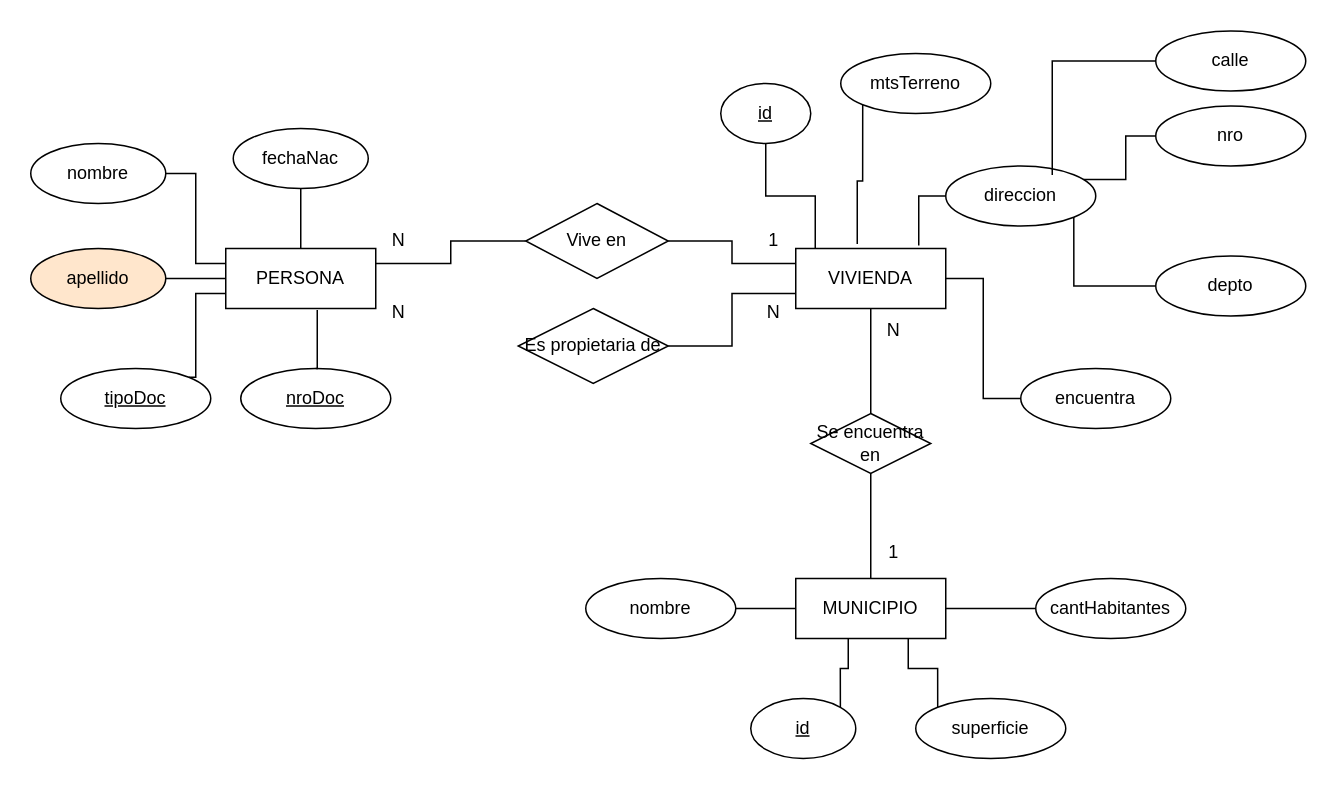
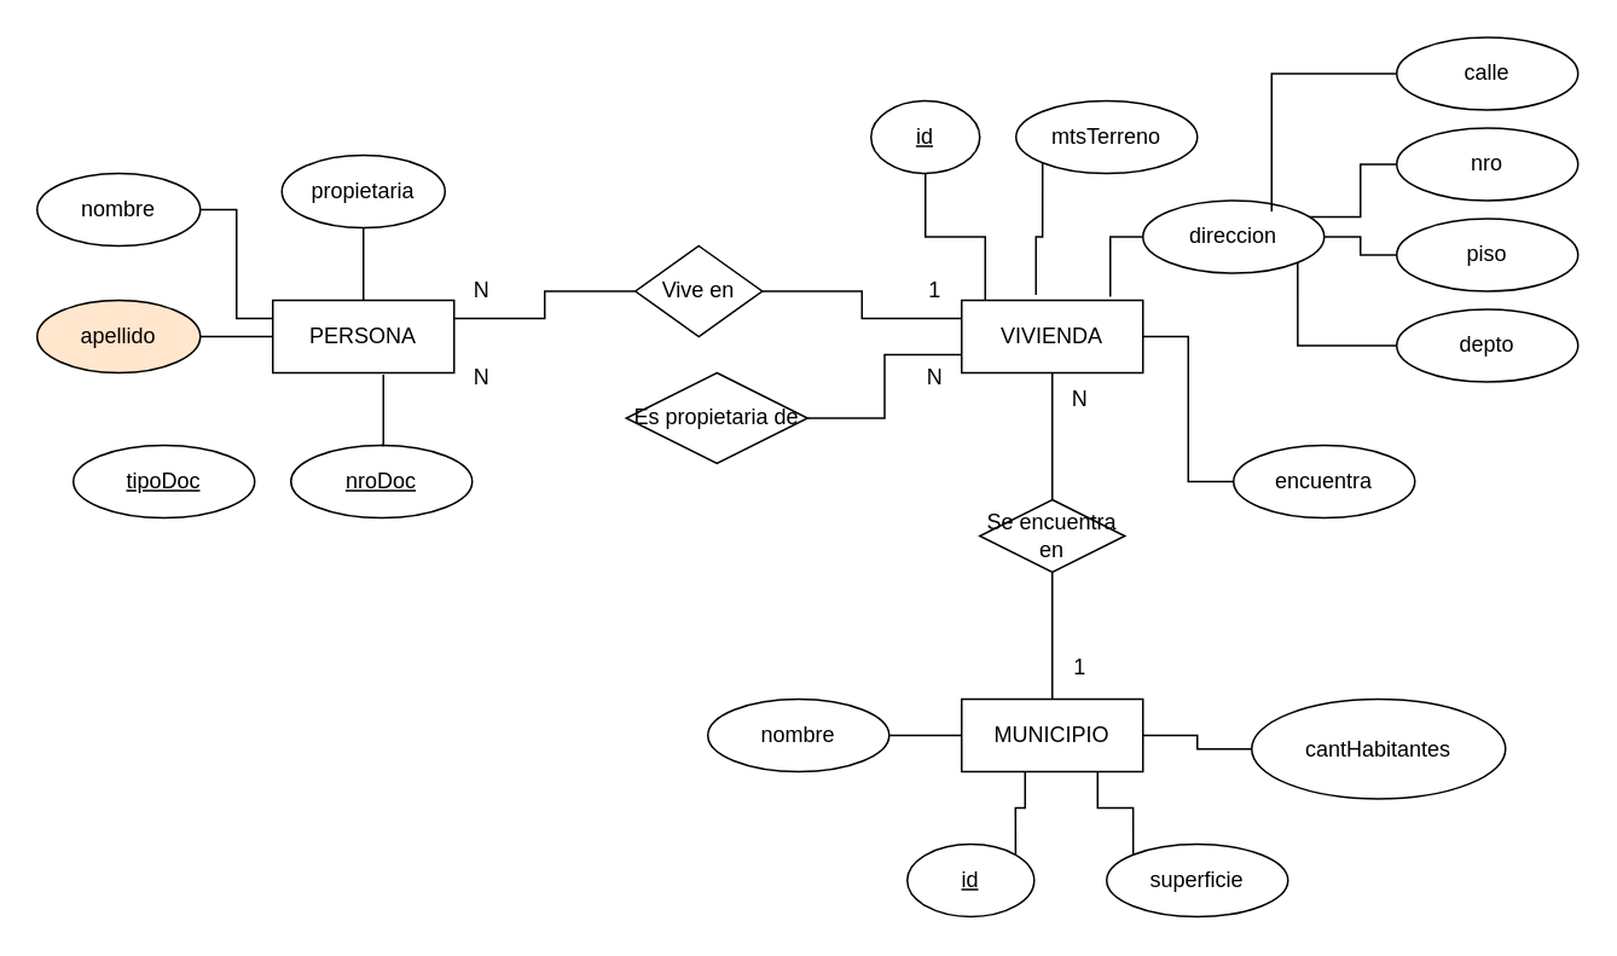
  <mxCell id="0" />
  <mxCell id="1" parent="0" />
  <mxCell id="2" value="PERSONA" style="whiteSpace=wrap;html=1;align=center;" vertex="1" parent="1"><mxGeometry x="150" y="165" width="100" height="40" as="geometry" /></mxCell>
  <mxCell id="3" style="edgeStyle=orthogonalEdgeStyle;rounded=0;orthogonalLoop=1;jettySize=auto;html=1;exitX=0.5;exitY=1;exitDx=0;exitDy=0;entryX=0.5;entryY=0;entryDx=0;entryDy=0;endArrow=none;endFill=0;" edge="1" parent="1" source="4" target="13"><mxGeometry relative="1" as="geometry" /></mxCell>
  <mxCell id="4" value="VIVIENDA" style="whiteSpace=wrap;html=1;align=center;" vertex="1" parent="1"><mxGeometry x="530" y="165" width="100" height="40" as="geometry" /></mxCell>
  <mxCell id="5" style="edgeStyle=orthogonalEdgeStyle;rounded=0;orthogonalLoop=1;jettySize=auto;html=1;exitX=1;exitY=0.5;exitDx=0;exitDy=0;entryX=0;entryY=0.5;entryDx=0;entryDy=0;endArrow=none;endFill=0;" edge="1" parent="1" source="6" target="39"><mxGeometry relative="1" as="geometry" /></mxCell>
  <mxCell id="6" value="MUNICIPIO" style="whiteSpace=wrap;html=1;align=center;" vertex="1" parent="1"><mxGeometry x="530" y="385" width="100" height="40" as="geometry" /></mxCell>
  <mxCell id="7" style="edgeStyle=orthogonalEdgeStyle;rounded=0;orthogonalLoop=1;jettySize=auto;html=1;exitX=0;exitY=0.5;exitDx=0;exitDy=0;entryX=1;entryY=0.25;entryDx=0;entryDy=0;endArrow=none;endFill=0;" edge="1" parent="1" source="9" target="2"><mxGeometry relative="1" as="geometry" /></mxCell>
  <mxCell id="8" style="edgeStyle=orthogonalEdgeStyle;rounded=0;orthogonalLoop=1;jettySize=auto;html=1;exitX=1;exitY=0.5;exitDx=0;exitDy=0;entryX=0;entryY=0.25;entryDx=0;entryDy=0;endArrow=none;endFill=0;" edge="1" parent="1" source="9" target="4"><mxGeometry relative="1" as="geometry" /></mxCell>
- <mxCell id="9" value="Vive en" style="shape=rhombus;perimeter=rhombusPerimeter;whiteSpace=wrap;html=1;align=center;" vertex="1" parent="1"><mxGeometry x="350" y="135" width="95" height="50" as="geometry" /></mxCell>
+ <mxCell id="9" value="Vive en" style="shape=rhombus;perimeter=rhombusPerimeter;whiteSpace=wrap;html=1;align=center;" vertex="1" parent="1"><mxGeometry x="350" y="135" width="70" height="50" as="geometry" /></mxCell>
  <mxCell id="10" style="edgeStyle=orthogonalEdgeStyle;rounded=0;orthogonalLoop=1;jettySize=auto;html=1;exitX=1;exitY=0.5;exitDx=0;exitDy=0;entryX=0;entryY=0.75;entryDx=0;entryDy=0;endArrow=none;endFill=0;" edge="1" parent="1" source="11" target="4"><mxGeometry relative="1" as="geometry" /></mxCell>
  <mxCell id="11" value="Es propietaria de" style="shape=rhombus;perimeter=rhombusPerimeter;whiteSpace=wrap;html=1;align=center;" vertex="1" parent="1"><mxGeometry x="345" y="205" width="100" height="50" as="geometry" /></mxCell>
  <mxCell id="12" style="edgeStyle=orthogonalEdgeStyle;rounded=0;orthogonalLoop=1;jettySize=auto;html=1;exitX=0.5;exitY=1;exitDx=0;exitDy=0;entryX=0.5;entryY=0;entryDx=0;entryDy=0;endArrow=none;endFill=0;" edge="1" parent="1" source="13" target="6"><mxGeometry relative="1" as="geometry" /></mxCell>
  <mxCell id="13" value="Se encuentra en" style="shape=rhombus;perimeter=rhombusPerimeter;whiteSpace=wrap;html=1;align=center;" vertex="1" parent="1"><mxGeometry x="540" y="275" width="80" height="40" as="geometry" /></mxCell>
  <mxCell id="14" style="edgeStyle=orthogonalEdgeStyle;rounded=0;orthogonalLoop=1;jettySize=auto;html=1;exitX=1;exitY=0.5;exitDx=0;exitDy=0;entryX=0;entryY=0.25;entryDx=0;entryDy=0;endArrow=none;endFill=0;" edge="1" parent="1" source="15" target="2"><mxGeometry relative="1" as="geometry" /></mxCell>
  <mxCell id="15" value="nombre" style="ellipse;whiteSpace=wrap;html=1;align=center;" vertex="1" parent="1"><mxGeometry x="20" y="95" width="90" height="40" as="geometry" /></mxCell>
  <mxCell id="16" style="edgeStyle=orthogonalEdgeStyle;rounded=0;orthogonalLoop=1;jettySize=auto;html=1;exitX=1;exitY=0.5;exitDx=0;exitDy=0;entryX=0;entryY=0.5;entryDx=0;entryDy=0;endArrow=none;endFill=0;" edge="1" parent="1" source="17" target="2"><mxGeometry relative="1" as="geometry" /></mxCell>
  <mxCell id="17" value="apellido" style="ellipse;whiteSpace=wrap;html=1;align=center;fillColor=#ffe6cc;" vertex="1" parent="1"><mxGeometry x="20" y="165" width="90" height="40" as="geometry" /></mxCell>
  <mxCell id="18" style="edgeStyle=orthogonalEdgeStyle;rounded=0;orthogonalLoop=1;jettySize=auto;html=1;exitX=0.5;exitY=1;exitDx=0;exitDy=0;entryX=0.5;entryY=0;entryDx=0;entryDy=0;endArrow=none;endFill=0;" edge="1" parent="1" source="19" target="2"><mxGeometry relative="1" as="geometry" /></mxCell>
- <mxCell id="19" value="fechaNac" style="ellipse;whiteSpace=wrap;html=1;align=center;" vertex="1" parent="1"><mxGeometry x="155" y="85" width="90" height="40" as="geometry" /></mxCell>
+ <mxCell id="19" value="propietaria" style="ellipse;whiteSpace=wrap;html=1;align=center;" vertex="1" parent="1"><mxGeometry x="155" y="85" width="90" height="40" as="geometry" /></mxCell>
  <mxCell id="20" value="id" style="ellipse;whiteSpace=wrap;html=1;align=center;fontStyle=4;" vertex="1" parent="1"><mxGeometry x="480" width="60" height="40" as="geometry" y="55" /></mxCell>
  <mxCell id="21" value="direccion" style="ellipse;whiteSpace=wrap;html=1;align=center;" vertex="1" parent="1"><mxGeometry x="630" y="110" width="100" height="40" as="geometry" /></mxCell>
  <mxCell id="22" value="calle" style="ellipse;whiteSpace=wrap;html=1;align=center;" vertex="1" parent="1"><mxGeometry x="770" y="20" width="100" height="40" as="geometry" /></mxCell>
  <mxCell id="23" value="nro" style="ellipse;whiteSpace=wrap;html=1;align=center;" vertex="1" parent="1"><mxGeometry x="770" y="70" width="100" height="40" as="geometry" /></mxCell>
+ <mxCell id="24" style="edgeStyle=orthogonalEdgeStyle;rounded=0;orthogonalLoop=1;jettySize=auto;html=1;exitX=0;exitY=0.5;exitDx=0;exitDy=0;entryX=1;entryY=0.5;entryDx=0;entryDy=0;endArrow=none;endFill=0;" edge="1" parent="1" source="25" target="21"><mxGeometry relative="1" as="geometry" /></mxCell>
+ <mxCell id="25" value="piso" style="ellipse;whiteSpace=wrap;html=1;align=center;" vertex="1" parent="1"><mxGeometry x="770" y="120" width="100" height="40" as="geometry" /></mxCell>
  <mxCell id="26" style="edgeStyle=orthogonalEdgeStyle;rounded=0;orthogonalLoop=1;jettySize=auto;html=1;exitX=0;exitY=0.5;exitDx=0;exitDy=0;entryX=1;entryY=1;entryDx=0;entryDy=0;endArrow=none;endFill=0;" edge="1" parent="1" source="27" target="21"><mxGeometry relative="1" as="geometry" /></mxCell>
  <mxCell id="27" value="depto" style="ellipse;whiteSpace=wrap;html=1;align=center;" vertex="1" parent="1"><mxGeometry x="770" y="170" width="100" height="40" as="geometry" /></mxCell>
- <mxCell id="28" value="mtsTerreno" style="ellipse;whiteSpace=wrap;html=1;align=center;" vertex="1" parent="1"><mxGeometry x="560" y="35" width="100" height="40" as="geometry" /></mxCell>
+ <mxCell id="28" value="mtsTerreno" style="ellipse;whiteSpace=wrap;html=1;align=center;" vertex="1" parent="1"><mxGeometry x="560" width="100" height="40" as="geometry" y="55" /></mxCell>
  <mxCell id="29" style="edgeStyle=orthogonalEdgeStyle;rounded=0;orthogonalLoop=1;jettySize=auto;html=1;exitX=0;exitY=0.5;exitDx=0;exitDy=0;entryX=1;entryY=0.5;entryDx=0;entryDy=0;endArrow=none;endFill=0;" edge="1" parent="1" source="30" target="4"><mxGeometry relative="1" as="geometry" /></mxCell>
  <mxCell id="30" value="encuentra" style="ellipse;whiteSpace=wrap;html=1;align=center;" vertex="1" parent="1"><mxGeometry x="680" y="245" width="100" height="40" as="geometry" /></mxCell>
  <mxCell id="31" style="edgeStyle=orthogonalEdgeStyle;rounded=0;orthogonalLoop=1;jettySize=auto;html=1;exitX=0.5;exitY=1;exitDx=0;exitDy=0;entryX=0.13;entryY=0;entryDx=0;entryDy=0;entryPerimeter=0;endArrow=none;endFill=0;" edge="1" parent="1" source="20" target="4"><mxGeometry relative="1" as="geometry" /></mxCell>
  <mxCell id="32" style="edgeStyle=orthogonalEdgeStyle;rounded=0;orthogonalLoop=1;jettySize=auto;html=1;exitX=0;exitY=1;exitDx=0;exitDy=0;entryX=0.41;entryY=-0.075;entryDx=0;entryDy=0;entryPerimeter=0;endArrow=none;endFill=0;" edge="1" parent="1" source="28" target="4"><mxGeometry relative="1" as="geometry" /></mxCell>
  <mxCell id="33" style="edgeStyle=orthogonalEdgeStyle;rounded=0;orthogonalLoop=1;jettySize=auto;html=1;exitX=0;exitY=0.5;exitDx=0;exitDy=0;entryX=0.82;entryY=-0.05;entryDx=0;entryDy=0;entryPerimeter=0;endArrow=none;endFill=0;" edge="1" parent="1" source="21" target="4"><mxGeometry relative="1" as="geometry" /></mxCell>
  <mxCell id="34" style="edgeStyle=orthogonalEdgeStyle;rounded=0;orthogonalLoop=1;jettySize=auto;html=1;exitX=0;exitY=0.5;exitDx=0;exitDy=0;entryX=0.71;entryY=0.15;entryDx=0;entryDy=0;entryPerimeter=0;endArrow=none;endFill=0;" edge="1" parent="1" source="22" target="21"><mxGeometry relative="1" as="geometry" /></mxCell>
  <mxCell id="35" style="edgeStyle=orthogonalEdgeStyle;rounded=0;orthogonalLoop=1;jettySize=auto;html=1;exitX=0;exitY=0.5;exitDx=0;exitDy=0;entryX=0.92;entryY=0.225;entryDx=0;entryDy=0;entryPerimeter=0;endArrow=none;endFill=0;" edge="1" parent="1" source="23" target="21"><mxGeometry relative="1" as="geometry" /></mxCell>
  <mxCell id="36" value="id" style="ellipse;whiteSpace=wrap;html=1;align=center;fontStyle=4;" vertex="1" parent="1"><mxGeometry x="500" y="465" width="70" height="40" as="geometry" /></mxCell>
  <mxCell id="37" style="edgeStyle=orthogonalEdgeStyle;rounded=0;orthogonalLoop=1;jettySize=auto;html=1;exitX=0;exitY=0;exitDx=0;exitDy=0;entryX=0.75;entryY=1;entryDx=0;entryDy=0;endArrow=none;endFill=0;" edge="1" parent="1" source="38" target="6"><mxGeometry relative="1" as="geometry" /></mxCell>
  <mxCell id="38" value="superficie" style="ellipse;whiteSpace=wrap;html=1;align=center;" vertex="1" parent="1"><mxGeometry x="610" y="465" width="100" height="40" as="geometry" /></mxCell>
- <mxCell id="39" value="cantHabitantes" style="ellipse;whiteSpace=wrap;html=1;align=center;" vertex="1" parent="1"><mxGeometry x="690" y="385" width="100" height="40" as="geometry" /></mxCell>
+ <mxCell id="39" value="cantHabitantes" style="ellipse;whiteSpace=wrap;html=1;align=center;" vertex="1" parent="1"><mxGeometry x="690" y="385" width="140" height="55" as="geometry" /></mxCell>
  <mxCell id="40" style="edgeStyle=orthogonalEdgeStyle;rounded=0;orthogonalLoop=1;jettySize=auto;html=1;exitX=1;exitY=0;exitDx=0;exitDy=0;entryX=0.35;entryY=1;entryDx=0;entryDy=0;entryPerimeter=0;endArrow=none;endFill=0;" edge="1" parent="1" source="36" target="6"><mxGeometry relative="1" as="geometry" /></mxCell>
  <mxCell id="41" value="1" style="text;html=1;align=center;verticalAlign=middle;resizable=0;points=[];autosize=1;strokeColor=none;fillColor=none;" vertex="1" parent="1"><mxGeometry x="500" y="145" width="30" height="30" as="geometry" /></mxCell>
  <mxCell id="42" value="N" style="text;html=1;align=center;verticalAlign=middle;resizable=0;points=[];autosize=1;strokeColor=none;fillColor=none;" vertex="1" parent="1"><mxGeometry x="250" y="145" width="30" height="30" as="geometry" /></mxCell>
  <mxCell id="43" value="N" style="text;html=1;align=center;verticalAlign=middle;resizable=0;points=[];autosize=1;strokeColor=none;fillColor=none;" vertex="1" parent="1"><mxGeometry x="250" y="193" width="30" height="30" as="geometry" /></mxCell>
  <mxCell id="44" value="N" style="text;html=1;align=center;verticalAlign=middle;resizable=0;points=[];autosize=1;strokeColor=none;fillColor=none;" vertex="1" parent="1"><mxGeometry x="500" y="193" width="30" height="30" as="geometry" /></mxCell>
  <mxCell id="45" value="1" style="text;html=1;align=center;verticalAlign=middle;resizable=0;points=[];autosize=1;strokeColor=none;fillColor=none;" vertex="1" parent="1"><mxGeometry x="580" y="353" width="30" height="30" as="geometry" /></mxCell>
  <mxCell id="46" value="N" style="text;html=1;align=center;verticalAlign=middle;resizable=0;points=[];autosize=1;strokeColor=none;fillColor=none;" vertex="1" parent="1"><mxGeometry x="580" y="205" width="30" height="30" as="geometry" /></mxCell>
- <mxCell id="47" style="edgeStyle=orthogonalEdgeStyle;rounded=0;orthogonalLoop=1;jettySize=auto;html=1;exitX=1;exitY=0;exitDx=0;exitDy=0;entryX=0;entryY=0.75;entryDx=0;entryDy=0;endArrow=none;endFill=0;" edge="1" parent="1" source="48" target="2"><mxGeometry relative="1" as="geometry"><Array as="points"><mxPoint x="130" y="251" /><mxPoint x="130" y="195" /></Array></mxGeometry></mxCell>
  <mxCell id="48" value="tipoDoc" style="ellipse;whiteSpace=wrap;html=1;align=center;fontStyle=4;" vertex="1" parent="1"><mxGeometry x="40" y="245" width="100" height="40" as="geometry" /></mxCell>
  <mxCell id="49" value="nroDoc" style="ellipse;whiteSpace=wrap;html=1;align=center;fontStyle=4;" vertex="1" parent="1"><mxGeometry x="160" y="245" width="100" height="40" as="geometry" /></mxCell>
  <mxCell id="50" style="edgeStyle=orthogonalEdgeStyle;rounded=0;orthogonalLoop=1;jettySize=auto;html=1;exitX=0.5;exitY=0;exitDx=0;exitDy=0;entryX=0.61;entryY=1.025;entryDx=0;entryDy=0;entryPerimeter=0;endArrow=none;endFill=0;" edge="1" parent="1" source="49" target="2"><mxGeometry relative="1" as="geometry" /></mxCell>
  <mxCell id="51" style="edgeStyle=orthogonalEdgeStyle;rounded=0;orthogonalLoop=1;jettySize=auto;html=1;exitX=1;exitY=0.5;exitDx=0;exitDy=0;entryX=0;entryY=0.5;entryDx=0;entryDy=0;endArrow=none;endFill=0;" edge="1" parent="1" source="52" target="6"><mxGeometry relative="1" as="geometry" /></mxCell>
  <mxCell id="52" value="nombre" style="ellipse;whiteSpace=wrap;html=1;align=center;" vertex="1" parent="1"><mxGeometry x="390" y="385" width="100" height="40" as="geometry" /></mxCell>
